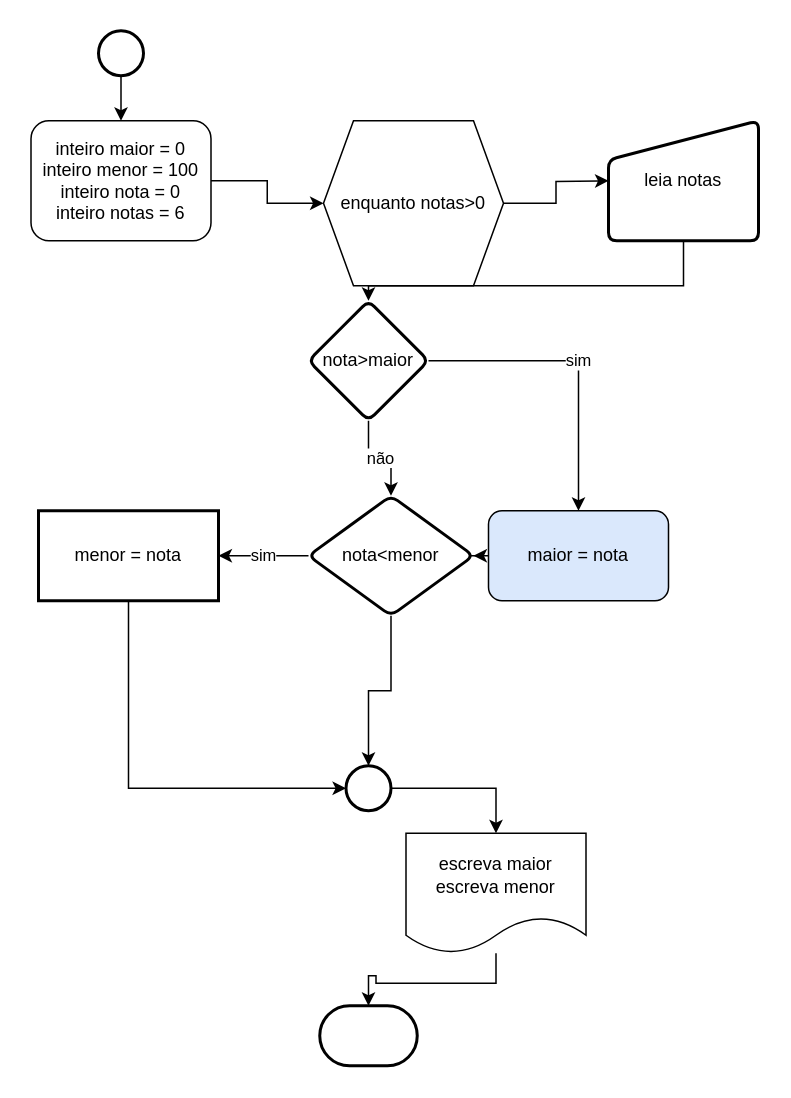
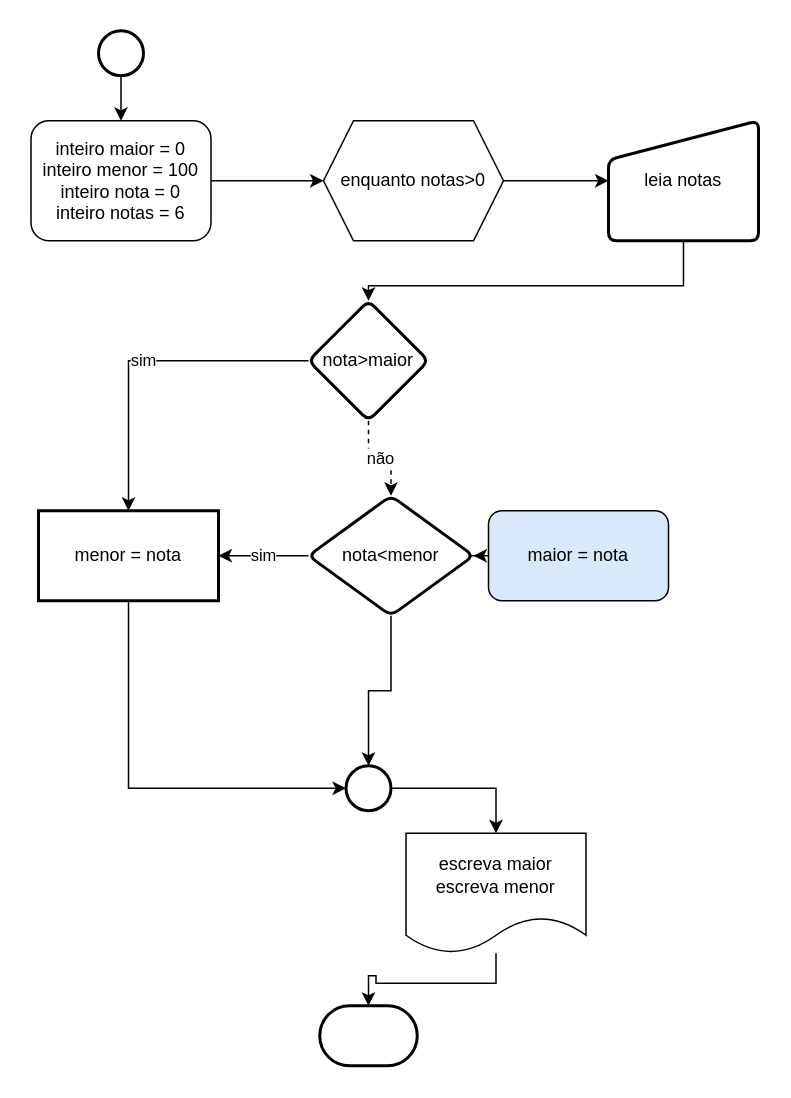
  <mxCell id="0" />
  <mxCell id="1" parent="0" />
  <mxCell id="2" value="" style="edgeStyle=orthogonalEdgeStyle;rounded=0;orthogonalLoop=1;jettySize=auto;html=1;" edge="1" parent="1" source="3" target="10"><mxGeometry relative="1" as="geometry" /></mxCell>
  <mxCell id="3" value="" style="strokeWidth=2;html=1;shape=mxgraph.flowchart.start_2;whiteSpace=wrap;" vertex="1" parent="1"><mxGeometry x="65" y="20" width="30" height="30" as="geometry" /></mxCell>
  <mxCell id="4" value="" style="strokeWidth=2;html=1;shape=mxgraph.flowchart.terminator;whiteSpace=wrap;" vertex="1" parent="1"><mxGeometry x="212.5" y="670" width="65" height="40" as="geometry" /></mxCell>
  <mxCell id="5" value="" style="edgeStyle=orthogonalEdgeStyle;rounded=0;orthogonalLoop=1;jettySize=auto;html=1;" edge="1" parent="1" source="6"><mxGeometry relative="1" as="geometry"><mxPoint x="405" y="120" as="targetPoint" /></mxGeometry></mxCell>
- <mxCell id="6" value="enquanto notas&amp;gt;0" style="shape=hexagon;perimeter=hexagonPerimeter2;whiteSpace=wrap;html=1;fixedSize=1;" vertex="1" parent="1"><mxGeometry x="215" y="80" width="120" height="110" as="geometry" /></mxCell>
+ <mxCell id="6" value="enquanto notas&amp;gt;0" style="shape=hexagon;perimeter=hexagonPerimeter2;whiteSpace=wrap;html=1;fixedSize=1;" vertex="1" parent="1"><mxGeometry x="215" y="80" width="120" height="80" as="geometry" /></mxCell>
  <mxCell id="7" value="" style="edgeStyle=orthogonalEdgeStyle;rounded=0;orthogonalLoop=1;jettySize=auto;html=1;" edge="1" parent="1" source="8" target="24"><mxGeometry relative="1" as="geometry" /></mxCell>
  <mxCell id="8" value="" style="strokeWidth=2;html=1;shape=mxgraph.flowchart.start_2;whiteSpace=wrap;" vertex="1" parent="1"><mxGeometry x="230" y="510" width="30" height="30" as="geometry" /></mxCell>
  <mxCell id="9" value="" style="edgeStyle=orthogonalEdgeStyle;rounded=0;orthogonalLoop=1;jettySize=auto;html=1;" edge="1" parent="1" source="10" target="6"><mxGeometry relative="1" as="geometry" /></mxCell>
  <mxCell id="10" value="inteiro maior = 0&lt;br&gt;inteiro menor = 100&lt;br&gt;inteiro nota = 0&lt;br&gt;inteiro notas = 6" style="rounded=1;whiteSpace=wrap;html=1;" vertex="1" parent="1"><mxGeometry x="20" y="80" width="120" height="80" as="geometry" /></mxCell>
  <mxCell id="11" value="" style="edgeStyle=orthogonalEdgeStyle;rounded=0;orthogonalLoop=1;jettySize=auto;html=1;" edge="1" parent="1" source="12" target="19"><mxGeometry relative="1" as="geometry" /></mxCell>
  <mxCell id="12" value="maior = nota" style="rounded=1;whiteSpace=wrap;html=1;fillColor=#dae8fc;" vertex="1" parent="1"><mxGeometry x="325" y="340" width="120" height="60" as="geometry" /></mxCell>
  <mxCell id="13" value="" style="edgeStyle=orthogonalEdgeStyle;rounded=0;orthogonalLoop=1;jettySize=auto;html=1;" edge="1" parent="1" source="14" target="17"><mxGeometry relative="1" as="geometry"><Array as="points"><mxPoint x="455" y="190" /><mxPoint x="245" y="190" /></Array></mxGeometry></mxCell>
  <mxCell id="14" value="leia notas" style="html=1;strokeWidth=2;shape=manualInput;whiteSpace=wrap;rounded=1;size=26;arcSize=11;" vertex="1" parent="1"><mxGeometry x="405" y="80" width="100" height="80" as="geometry" /></mxCell>
- <mxCell id="15" value="sim" style="edgeStyle=orthogonalEdgeStyle;rounded=0;orthogonalLoop=1;jettySize=auto;html=1;" edge="1" parent="1" source="17" target="12"><mxGeometry relative="1" as="geometry" /></mxCell>
- <mxCell id="16" value="não" style="edgeStyle=orthogonalEdgeStyle;rounded=0;orthogonalLoop=1;jettySize=auto;html=1;" edge="1" parent="1" source="17" target="19"><mxGeometry relative="1" as="geometry" /></mxCell>
+ <mxCell id="15" value="sim" style="edgeStyle=orthogonalEdgeStyle;rounded=0;orthogonalLoop=1;jettySize=auto;html=1;" edge="1" parent="1" source="17" target="21"><mxGeometry relative="1" as="geometry" /></mxCell>
+ <mxCell id="16" value="não" style="edgeStyle=orthogonalEdgeStyle;rounded=0;orthogonalLoop=1;jettySize=auto;html=1;dashed=1;" edge="1" parent="1" source="17" target="19"><mxGeometry relative="1" as="geometry" /></mxCell>
  <mxCell id="17" value="nota&amp;gt;maior" style="rhombus;whiteSpace=wrap;html=1;strokeWidth=2;rounded=1;arcSize=11;" vertex="1" parent="1"><mxGeometry x="205" y="200" width="80" height="80" as="geometry" /></mxCell>
  <mxCell id="18" value="sim" style="edgeStyle=orthogonalEdgeStyle;rounded=0;orthogonalLoop=1;jettySize=auto;html=1;" edge="1" parent="1" source="19" target="21"><mxGeometry relative="1" as="geometry" /></mxCell>
  <mxCell id="19" value="nota&amp;lt;menor" style="rhombus;whiteSpace=wrap;html=1;strokeWidth=2;rounded=1;arcSize=11;" vertex="1" parent="1"><mxGeometry x="205" y="330" width="110" height="80" as="geometry" /></mxCell>
  <mxCell id="20" style="edgeStyle=orthogonalEdgeStyle;rounded=0;orthogonalLoop=1;jettySize=auto;html=1;entryX=0;entryY=0.5;entryDx=0;entryDy=0;entryPerimeter=0;" edge="1" parent="1" source="21" target="8"><mxGeometry relative="1" as="geometry"><mxPoint x="85" y="520" as="targetPoint" /><Array as="points"><mxPoint x="85" y="525" /></Array></mxGeometry></mxCell>
  <mxCell id="21" value="menor = nota" style="whiteSpace=wrap;html=1;strokeWidth=2;arcSize=11;rounded=0;" vertex="1" parent="1"><mxGeometry x="25" y="340" width="120" height="60" as="geometry" /></mxCell>
  <mxCell id="22" style="edgeStyle=orthogonalEdgeStyle;rounded=0;orthogonalLoop=1;jettySize=auto;html=1;exitX=0.5;exitY=1;exitDx=0;exitDy=0;entryX=0.5;entryY=0;entryDx=0;entryDy=0;entryPerimeter=0;" edge="1" parent="1" source="19" target="8"><mxGeometry relative="1" as="geometry" /></mxCell>
  <mxCell id="23" value="" style="edgeStyle=orthogonalEdgeStyle;rounded=0;orthogonalLoop=1;jettySize=auto;html=1;" edge="1" parent="1" source="24" target="4"><mxGeometry relative="1" as="geometry" /></mxCell>
  <mxCell id="24" value="escreva maior&lt;br&gt;escreva menor" style="shape=document;whiteSpace=wrap;html=1;boundedLbl=1;" vertex="1" parent="1"><mxGeometry x="270" y="555" width="120" height="80" as="geometry" /></mxCell>
